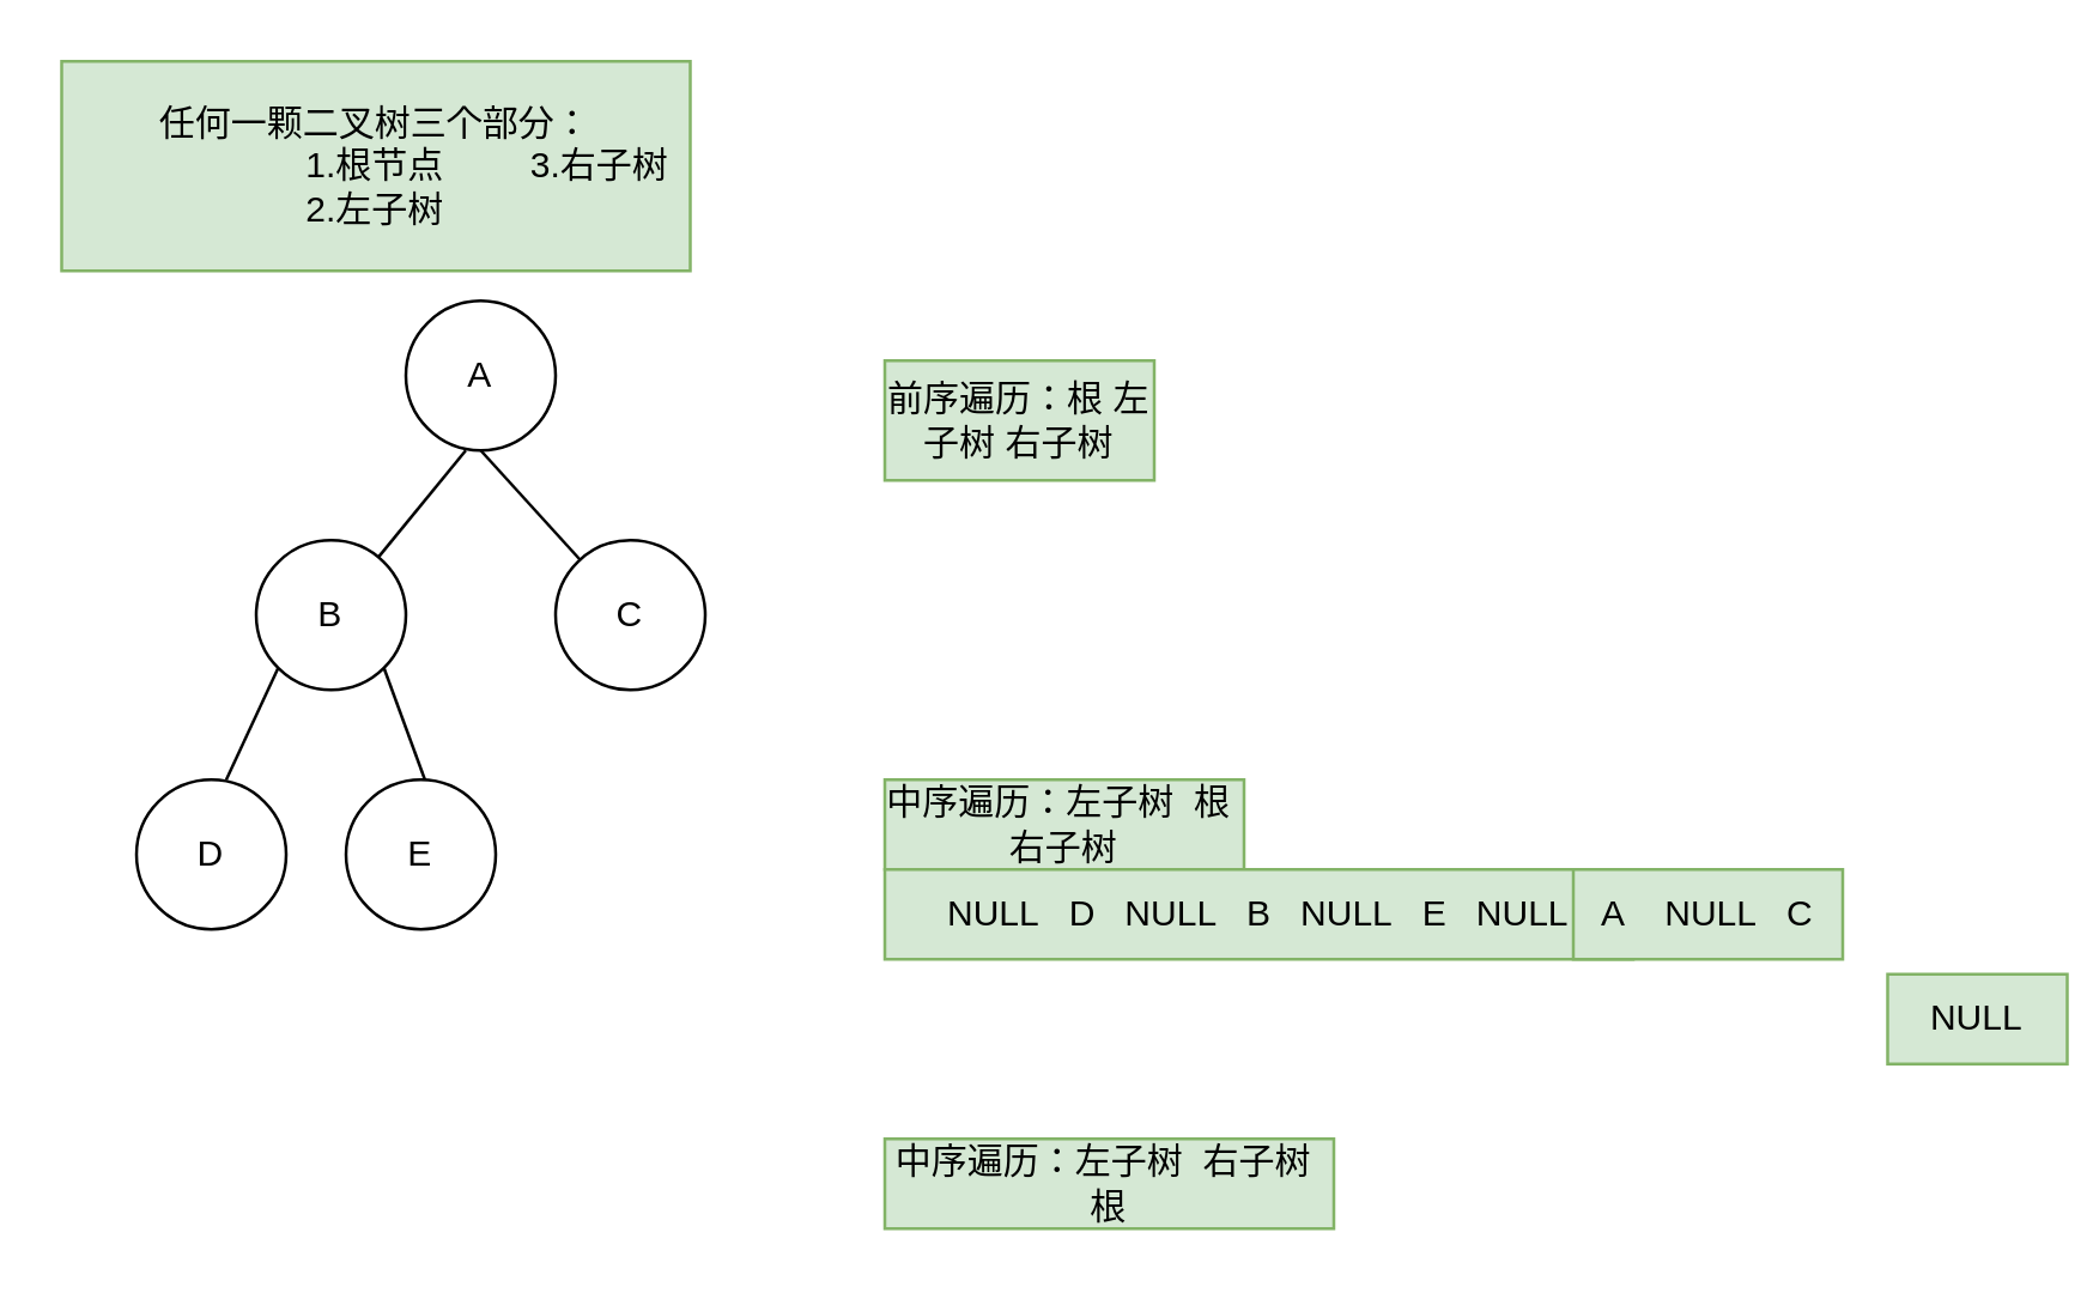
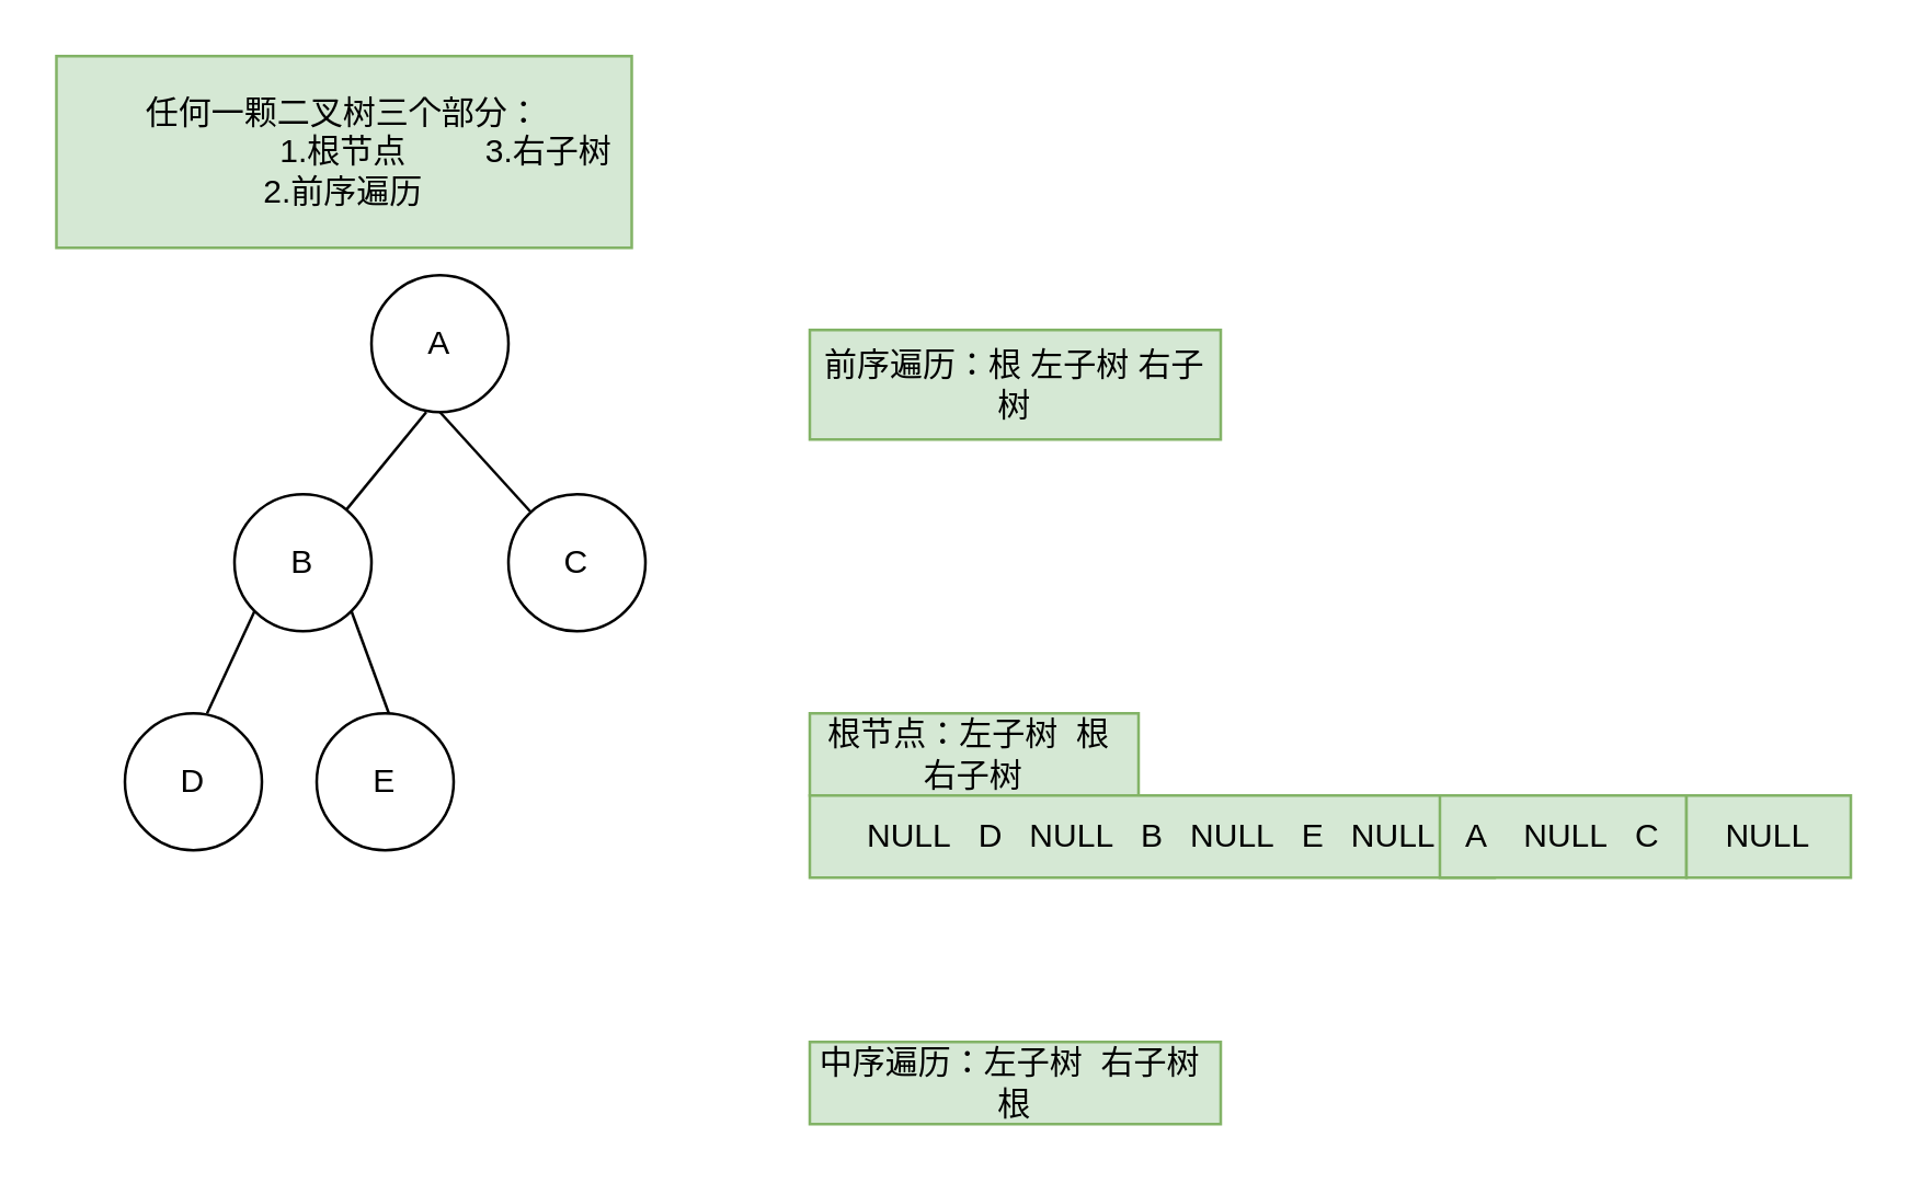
  <mxCell id="0" />
  <mxCell id="1" parent="0" />
  <mxCell id="2" value="" style="ellipse;whiteSpace=wrap;html=1;aspect=fixed;" vertex="1" parent="1"><mxGeometry x="135" y="100" width="50" height="50" as="geometry" /></mxCell>
  <mxCell id="3" value="" style="ellipse;whiteSpace=wrap;html=1;aspect=fixed;direction=south;" vertex="1" parent="1"><mxGeometry x="85" y="180" width="50" height="50" as="geometry" /></mxCell>
  <mxCell id="4" value="" style="ellipse;whiteSpace=wrap;html=1;aspect=fixed;" vertex="1" parent="1"><mxGeometry x="185" y="180" width="50" height="50" as="geometry" /></mxCell>
  <mxCell id="5" value="" style="endArrow=none;html=1;rounded=0;" edge="1" parent="1" source="3"><mxGeometry width="50" height="50" relative="1" as="geometry"><mxPoint x="105" y="200" as="sourcePoint" /><mxPoint x="155" y="150" as="targetPoint" /></mxGeometry></mxCell>
  <mxCell id="6" value="" style="endArrow=none;html=1;rounded=0;entryX=0.5;entryY=1;entryDx=0;entryDy=0;" edge="1" parent="1" source="4" target="2"><mxGeometry width="50" height="50" relative="1" as="geometry"><mxPoint x="185" y="190" as="sourcePoint" /><mxPoint x="235" y="140" as="targetPoint" /></mxGeometry></mxCell>
  <mxCell id="7" value="" style="endArrow=none;html=1;rounded=0;entryX=1;entryY=0;entryDx=0;entryDy=0;" edge="1" parent="1" target="3"><mxGeometry width="50" height="50" relative="1" as="geometry"><mxPoint x="145" y="270" as="sourcePoint" /><mxPoint x="175" y="230" as="targetPoint" /></mxGeometry></mxCell>
  <mxCell id="8" value="" style="ellipse;whiteSpace=wrap;html=1;aspect=fixed;" vertex="1" parent="1"><mxGeometry x="45" y="260" width="50" height="50" as="geometry" /></mxCell>
  <mxCell id="9" value="" style="ellipse;whiteSpace=wrap;html=1;aspect=fixed;" vertex="1" parent="1"><mxGeometry x="115" y="260" width="50" height="50" as="geometry" /></mxCell>
  <mxCell id="10" value="" style="endArrow=none;html=1;rounded=0;entryX=1;entryY=1;entryDx=0;entryDy=0;" edge="1" parent="1" target="3"><mxGeometry width="50" height="50" relative="1" as="geometry"><mxPoint x="75" y="260" as="sourcePoint" /><mxPoint x="105" y="230" as="targetPoint" /></mxGeometry></mxCell>
- <mxCell id="11" value="任何一颗二叉树三个部分：&lt;br&gt;1.根节点&lt;br&gt;2.左子树" style="text;html=1;align=center;verticalAlign=middle;whiteSpace=wrap;rounded=0;fillColor=#d5e8d4;strokeColor=#82b366;" vertex="1" parent="1"><mxGeometry x="20" y="20" width="210" height="70" as="geometry" /></mxCell>
+ <mxCell id="11" value="任何一颗二叉树三个部分：&lt;br&gt;1.根节点&lt;br&gt;2.前序遍历" style="text;html=1;align=center;verticalAlign=middle;whiteSpace=wrap;rounded=0;fillColor=#d5e8d4;strokeColor=#82b366;" vertex="1" parent="1"><mxGeometry x="20" y="20" width="210" height="70" as="geometry" /></mxCell>
  <mxCell id="12" value="3.右子树" style="text;html=1;align=center;verticalAlign=middle;whiteSpace=wrap;rounded=0;" vertex="1" parent="1"><mxGeometry x="170" y="40" width="60" height="30" as="geometry" /></mxCell>
  <mxCell id="13" value="A" style="text;html=1;align=center;verticalAlign=middle;whiteSpace=wrap;rounded=0;" vertex="1" parent="1"><mxGeometry x="130" y="110" width="60" height="30" as="geometry" /></mxCell>
  <mxCell id="14" value="B" style="text;html=1;align=center;verticalAlign=middle;whiteSpace=wrap;rounded=0;" vertex="1" parent="1"><mxGeometry x="80" y="190" width="60" height="30" as="geometry" /></mxCell>
  <mxCell id="15" value="C" style="text;html=1;align=center;verticalAlign=middle;whiteSpace=wrap;rounded=0;" vertex="1" parent="1"><mxGeometry x="180" y="190" width="60" height="30" as="geometry" /></mxCell>
  <mxCell id="16" value="D" style="text;html=1;align=center;verticalAlign=middle;whiteSpace=wrap;rounded=0;" vertex="1" parent="1"><mxGeometry x="40" y="270" width="60" height="30" as="geometry" /></mxCell>
  <mxCell id="17" value="E" style="text;html=1;align=center;verticalAlign=middle;whiteSpace=wrap;rounded=0;" vertex="1" parent="1"><mxGeometry x="110" y="270" width="60" height="30" as="geometry" /></mxCell>
- <mxCell id="18" value="前序遍历：根 左子树 右子树" style="text;html=1;align=center;verticalAlign=middle;whiteSpace=wrap;rounded=0;fillColor=#d5e8d4;strokeColor=#82b366;" vertex="1" parent="1"><mxGeometry x="295" y="120" width="90" height="40" as="geometry" /></mxCell>
- <mxCell id="19" value="中序遍历：左子树&amp;nbsp; 根&amp;nbsp; 右子树" style="text;html=1;align=center;verticalAlign=middle;whiteSpace=wrap;rounded=0;fillColor=#d5e8d4;strokeColor=#82b366;" vertex="1" parent="1"><mxGeometry x="295" y="260" width="120" height="30" as="geometry" /></mxCell>
+ <mxCell id="18" value="前序遍历：根 左子树 右子树" style="text;html=1;align=center;verticalAlign=middle;whiteSpace=wrap;rounded=0;fillColor=#d5e8d4;strokeColor=#82b366;" vertex="1" parent="1"><mxGeometry x="295" y="120" width="150" height="40" as="geometry" /></mxCell>
+ <mxCell id="19" value="根节点：左子树&amp;nbsp; 根&amp;nbsp; 右子树" style="text;html=1;align=center;verticalAlign=middle;whiteSpace=wrap;rounded=0;fillColor=#d5e8d4;strokeColor=#82b366;" vertex="1" parent="1"><mxGeometry x="295" y="260" width="120" height="30" as="geometry" /></mxCell>
  <mxCell id="20" value="NULL&amp;nbsp; &amp;nbsp;D&amp;nbsp; &amp;nbsp;NULL&amp;nbsp; &amp;nbsp;B&amp;nbsp; &amp;nbsp;NULL&amp;nbsp; &amp;nbsp;E&amp;nbsp; &amp;nbsp;NULL" style="text;html=1;align=center;verticalAlign=middle;whiteSpace=wrap;rounded=0;fontFamily=Helvetica;fontSize=12;fillColor=#d5e8d4;strokeColor=#82b366;" vertex="1" parent="1"><mxGeometry x="295" y="290" width="250" height="30" as="geometry" /></mxCell>
  <mxCell id="21" value="A&amp;nbsp; &amp;nbsp; NULL&amp;nbsp; &amp;nbsp;C" style="text;html=1;align=center;verticalAlign=middle;whiteSpace=wrap;rounded=0;fontFamily=Helvetica;fontSize=12;fillColor=#d5e8d4;strokeColor=#82b366;" vertex="1" parent="1"><mxGeometry x="525" y="290" width="90" height="30" as="geometry" /></mxCell>
- <mxCell id="22" value="NULL" style="text;html=1;align=center;verticalAlign=middle;whiteSpace=wrap;rounded=0;fontFamily=Helvetica;fontSize=12;fillColor=#d5e8d4;strokeColor=#82b366;" vertex="1" parent="1"><mxGeometry x="630" y="325" width="60" height="30" as="geometry" /></mxCell>
+ <mxCell id="22" value="NULL" style="text;html=1;align=center;verticalAlign=middle;whiteSpace=wrap;rounded=0;fontFamily=Helvetica;fontSize=12;fillColor=#d5e8d4;strokeColor=#82b366;" vertex="1" parent="1"><mxGeometry x="615" y="290" width="60" height="30" as="geometry" /></mxCell>
  <mxCell id="23" value="中序遍历：左子树&amp;nbsp; 右子树&amp;nbsp; 根" style="text;html=1;align=center;verticalAlign=middle;whiteSpace=wrap;rounded=0;fontFamily=Helvetica;fontSize=12;fillColor=#d5e8d4;strokeColor=#82b366;" vertex="1" parent="1"><mxGeometry x="295" y="380" width="150" height="30" as="geometry" /></mxCell>
